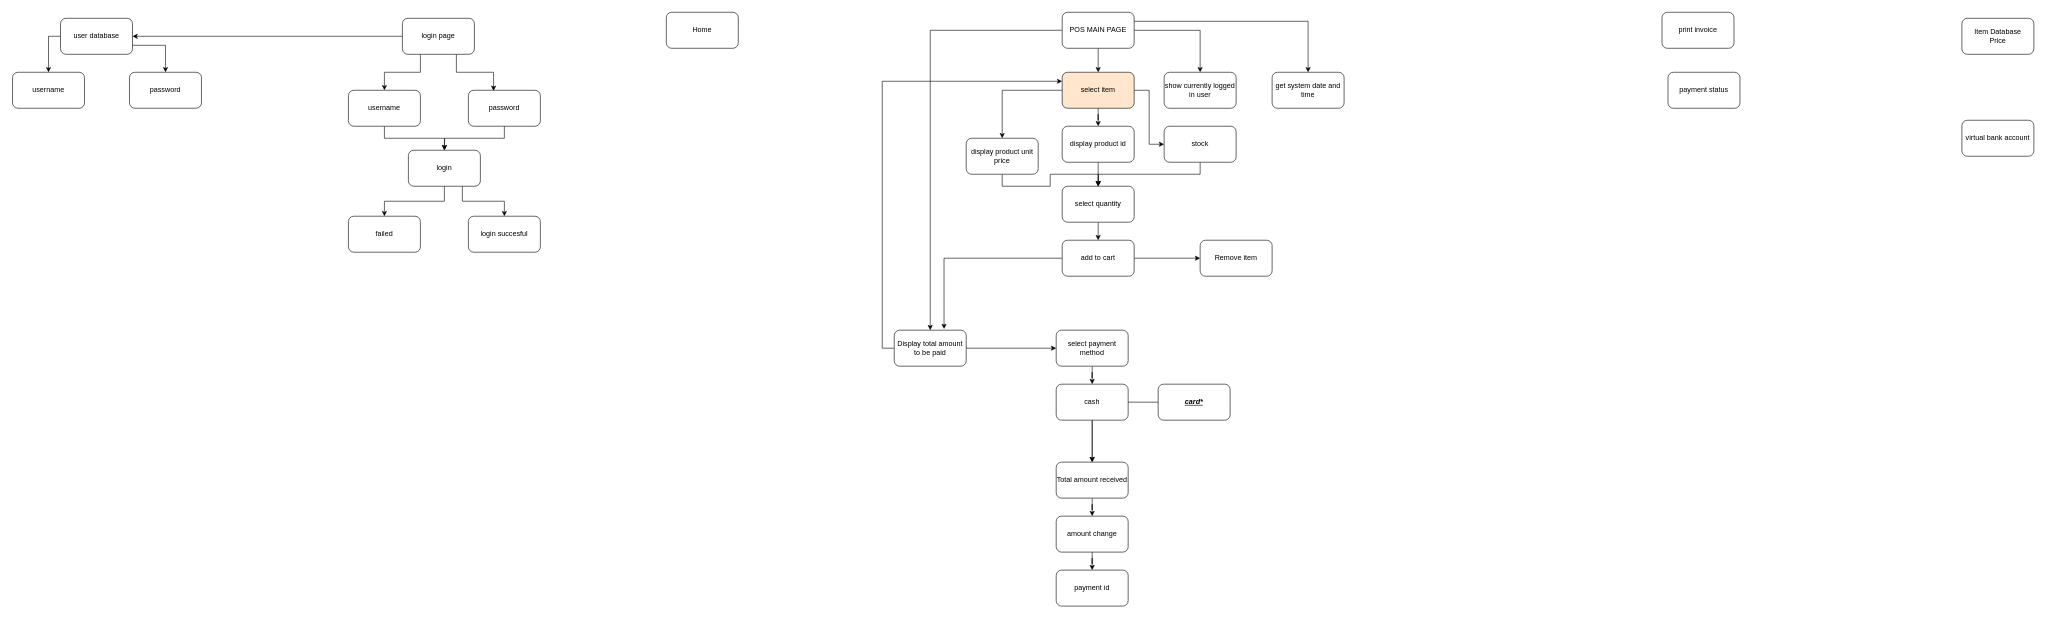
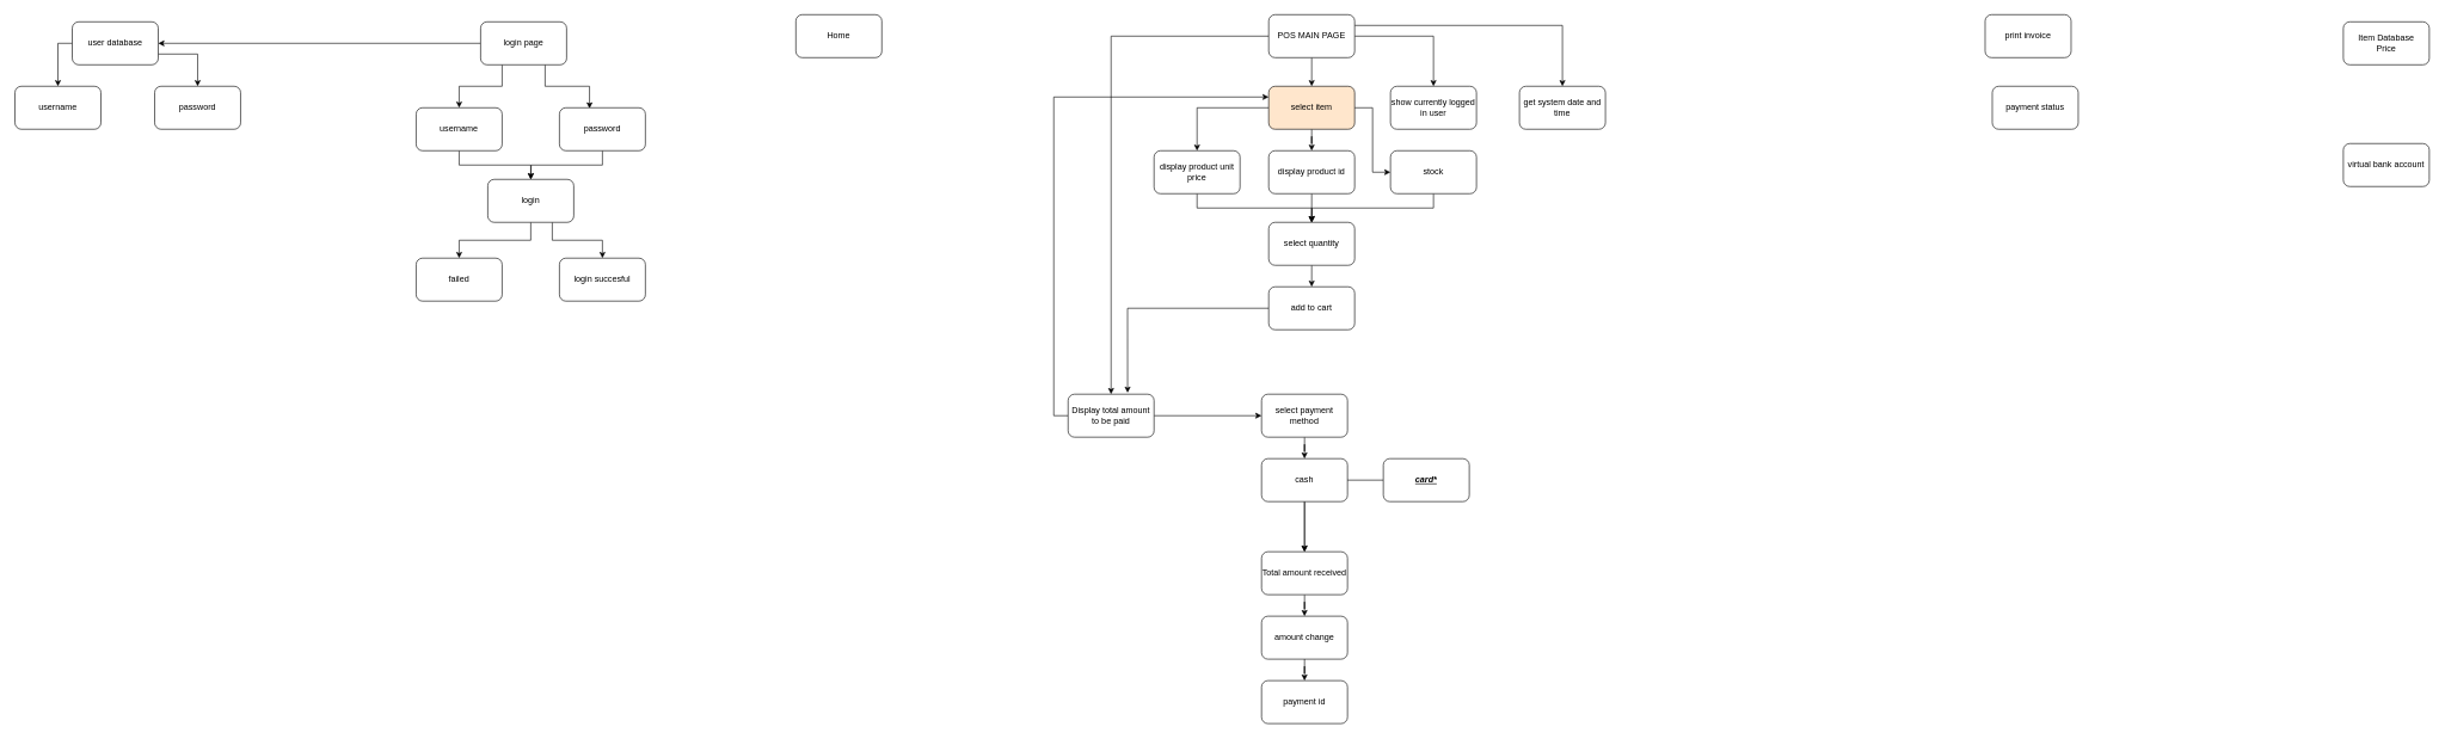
  <mxCell id="0" />
  <mxCell id="1" parent="0" />
  <mxCell id="2" style="edgeStyle=orthogonalEdgeStyle;rounded=0;orthogonalLoop=1;jettySize=auto;html=1;exitX=0;exitY=0.5;exitDx=0;exitDy=0;" edge="1" parent="1" source="5" target="9"><mxGeometry relative="1" as="geometry" /></mxCell>
  <mxCell id="3" style="edgeStyle=orthogonalEdgeStyle;rounded=0;orthogonalLoop=1;jettySize=auto;html=1;exitX=0.25;exitY=1;exitDx=0;exitDy=0;" edge="1" parent="1" source="5" target="17"><mxGeometry relative="1" as="geometry" /></mxCell>
  <mxCell id="4" style="edgeStyle=orthogonalEdgeStyle;rounded=0;orthogonalLoop=1;jettySize=auto;html=1;exitX=0.75;exitY=1;exitDx=0;exitDy=0;entryX=0.35;entryY=0.017;entryDx=0;entryDy=0;entryPerimeter=0;" edge="1" parent="1" source="5" target="19"><mxGeometry relative="1" as="geometry" /></mxCell>
  <mxCell id="5" value="login page" style="rounded=1;whiteSpace=wrap;html=1;" vertex="1" parent="1"><mxGeometry x="670" y="30" width="120" height="60" as="geometry" /></mxCell>
  <mxCell id="6" value="Item Database&lt;br&gt;Price" style="rounded=1;whiteSpace=wrap;html=1;" vertex="1" parent="1"><mxGeometry x="3270" y="30" width="120" height="60" as="geometry" /></mxCell>
  <mxCell id="7" style="edgeStyle=orthogonalEdgeStyle;rounded=0;orthogonalLoop=1;jettySize=auto;html=1;exitX=0;exitY=0.5;exitDx=0;exitDy=0;" edge="1" parent="1" source="9" target="55"><mxGeometry relative="1" as="geometry" /></mxCell>
  <mxCell id="8" style="edgeStyle=orthogonalEdgeStyle;rounded=0;orthogonalLoop=1;jettySize=auto;html=1;exitX=1;exitY=0.75;exitDx=0;exitDy=0;" edge="1" parent="1" source="9" target="56"><mxGeometry relative="1" as="geometry" /></mxCell>
  <mxCell id="9" value="user database" style="rounded=1;whiteSpace=wrap;html=1;" vertex="1" parent="1"><mxGeometry x="100" y="30" width="120" height="60" as="geometry" /></mxCell>
  <mxCell id="10" value="Home" style="rounded=1;whiteSpace=wrap;html=1;" vertex="1" parent="1"><mxGeometry x="1110" y="20" width="120" height="60" as="geometry" /></mxCell>
  <mxCell id="11" style="edgeStyle=orthogonalEdgeStyle;rounded=0;orthogonalLoop=1;jettySize=auto;html=1;" edge="1" parent="1" source="15" target="28"><mxGeometry relative="1" as="geometry" /></mxCell>
  <mxCell id="12" style="edgeStyle=orthogonalEdgeStyle;rounded=0;orthogonalLoop=1;jettySize=auto;html=1;" edge="1" parent="1" source="15" target="35"><mxGeometry relative="1" as="geometry" /></mxCell>
  <mxCell id="13" style="edgeStyle=orthogonalEdgeStyle;rounded=0;orthogonalLoop=1;jettySize=auto;html=1;exitX=0;exitY=0.5;exitDx=0;exitDy=0;entryX=0.5;entryY=0;entryDx=0;entryDy=0;" edge="1" parent="1" source="15" target="22"><mxGeometry relative="1" as="geometry" /></mxCell>
  <mxCell id="14" style="edgeStyle=orthogonalEdgeStyle;rounded=0;orthogonalLoop=1;jettySize=auto;html=1;exitX=1;exitY=0.25;exitDx=0;exitDy=0;entryX=0.5;entryY=0;entryDx=0;entryDy=0;" edge="1" parent="1" source="15" target="36"><mxGeometry relative="1" as="geometry" /></mxCell>
  <mxCell id="15" value="POS MAIN PAGE" style="rounded=1;whiteSpace=wrap;html=1;" vertex="1" parent="1"><mxGeometry x="1770" y="20" width="120" height="60" as="geometry" /></mxCell>
  <mxCell id="16" style="edgeStyle=orthogonalEdgeStyle;rounded=0;orthogonalLoop=1;jettySize=auto;html=1;exitX=0.5;exitY=1;exitDx=0;exitDy=0;" edge="1" parent="1" source="17" target="61"><mxGeometry relative="1" as="geometry" /></mxCell>
  <mxCell id="17" value="username" style="rounded=1;whiteSpace=wrap;html=1;" vertex="1" parent="1"><mxGeometry x="580" y="150" width="120" height="60" as="geometry" /></mxCell>
  <mxCell id="18" style="edgeStyle=orthogonalEdgeStyle;rounded=0;orthogonalLoop=1;jettySize=auto;html=1;exitX=0.5;exitY=1;exitDx=0;exitDy=0;" edge="1" parent="1" source="19"><mxGeometry relative="1" as="geometry"><mxPoint x="740" y="250" as="targetPoint" /></mxGeometry></mxCell>
  <mxCell id="19" value="password" style="rounded=1;whiteSpace=wrap;html=1;" vertex="1" parent="1"><mxGeometry x="780" y="150" width="120" height="60" as="geometry" /></mxCell>
  <mxCell id="20" style="edgeStyle=orthogonalEdgeStyle;rounded=0;orthogonalLoop=1;jettySize=auto;html=1;exitX=1;exitY=0.5;exitDx=0;exitDy=0;entryX=0;entryY=0.5;entryDx=0;entryDy=0;" edge="1" parent="1" source="22" target="50"><mxGeometry relative="1" as="geometry" /></mxCell>
  <mxCell id="21" style="edgeStyle=orthogonalEdgeStyle;rounded=0;orthogonalLoop=1;jettySize=auto;html=1;exitX=0;exitY=0.5;exitDx=0;exitDy=0;entryX=0;entryY=0.25;entryDx=0;entryDy=0;" edge="1" parent="1" source="22" target="28"><mxGeometry relative="1" as="geometry" /></mxCell>
  <mxCell id="22" value="Display total amount to be paid" style="rounded=1;whiteSpace=wrap;html=1;" vertex="1" parent="1"><mxGeometry x="1490" y="550" width="120" height="60" as="geometry" /></mxCell>
  <mxCell id="23" value="print invoice" style="rounded=1;whiteSpace=wrap;html=1;" vertex="1" parent="1"><mxGeometry x="2770" y="20" width="120" height="60" as="geometry" /></mxCell>
- <mxCell id="24" value="Remove item" style="rounded=1;whiteSpace=wrap;html=1;" vertex="1" parent="1"><mxGeometry x="2000" y="400" width="120" height="60" as="geometry" /></mxCell>
  <mxCell id="25" style="edgeStyle=orthogonalEdgeStyle;rounded=0;orthogonalLoop=1;jettySize=auto;html=1;exitX=0.5;exitY=1;exitDx=0;exitDy=0;" edge="1" parent="1" source="28" target="38"><mxGeometry relative="1" as="geometry" /></mxCell>
  <mxCell id="26" style="edgeStyle=orthogonalEdgeStyle;rounded=0;orthogonalLoop=1;jettySize=auto;html=1;exitX=0;exitY=0.5;exitDx=0;exitDy=0;entryX=0.5;entryY=0;entryDx=0;entryDy=0;" edge="1" parent="1" source="28" target="40"><mxGeometry relative="1" as="geometry" /></mxCell>
  <mxCell id="27" style="edgeStyle=orthogonalEdgeStyle;rounded=0;orthogonalLoop=1;jettySize=auto;html=1;exitX=1;exitY=0.5;exitDx=0;exitDy=0;entryX=0;entryY=0.5;entryDx=0;entryDy=0;" edge="1" parent="1" source="28" target="46"><mxGeometry relative="1" as="geometry" /></mxCell>
  <mxCell id="28" value="select item" style="rounded=1;whiteSpace=wrap;html=1;fillColor=#ffe6cc;" vertex="1" parent="1"><mxGeometry x="1770" y="120" width="120" height="60" as="geometry" /></mxCell>
  <mxCell id="29" style="edgeStyle=orthogonalEdgeStyle;rounded=0;orthogonalLoop=1;jettySize=auto;html=1;exitX=0.5;exitY=1;exitDx=0;exitDy=0;" edge="1" parent="1" source="30" target="44"><mxGeometry relative="1" as="geometry" /></mxCell>
  <mxCell id="30" value="amount change" style="rounded=1;whiteSpace=wrap;html=1;" vertex="1" parent="1"><mxGeometry x="1760" y="860" width="120" height="60" as="geometry" /></mxCell>
  <mxCell id="31" style="edgeStyle=orthogonalEdgeStyle;rounded=0;orthogonalLoop=1;jettySize=auto;html=1;exitX=0.5;exitY=1;exitDx=0;exitDy=0;" edge="1" parent="1" source="32" target="30"><mxGeometry relative="1" as="geometry" /></mxCell>
  <mxCell id="32" value="Total amount received" style="rounded=1;whiteSpace=wrap;html=1;" vertex="1" parent="1"><mxGeometry x="1760" y="770" width="120" height="60" as="geometry" /></mxCell>
  <mxCell id="33" value="payment status" style="rounded=1;whiteSpace=wrap;html=1;" vertex="1" parent="1"><mxGeometry x="2780" y="120" width="120" height="60" as="geometry" /></mxCell>
  <mxCell id="34" value="virtual bank account" style="rounded=1;whiteSpace=wrap;html=1;" vertex="1" parent="1"><mxGeometry x="3270" y="200" width="120" height="60" as="geometry" /></mxCell>
  <mxCell id="35" value="show currently logged in user" style="rounded=1;whiteSpace=wrap;html=1;" vertex="1" parent="1"><mxGeometry x="1940" y="120" width="120" height="60" as="geometry" /></mxCell>
  <mxCell id="36" value="get system date and time" style="rounded=1;whiteSpace=wrap;html=1;" vertex="1" parent="1"><mxGeometry x="2120" y="120" width="120" height="60" as="geometry" /></mxCell>
  <mxCell id="37" style="edgeStyle=orthogonalEdgeStyle;rounded=0;orthogonalLoop=1;jettySize=auto;html=1;exitX=0.5;exitY=1;exitDx=0;exitDy=0;" edge="1" parent="1" source="38"><mxGeometry relative="1" as="geometry"><mxPoint x="1830" y="310" as="targetPoint" /></mxGeometry></mxCell>
  <mxCell id="38" value="display product id" style="rounded=1;whiteSpace=wrap;html=1;" vertex="1" parent="1"><mxGeometry x="1770" y="210" width="120" height="60" as="geometry" /></mxCell>
  <mxCell id="39" style="edgeStyle=orthogonalEdgeStyle;rounded=0;orthogonalLoop=1;jettySize=auto;html=1;exitX=0.5;exitY=1;exitDx=0;exitDy=0;entryX=0.5;entryY=0;entryDx=0;entryDy=0;" edge="1" parent="1" source="40" target="48"><mxGeometry relative="1" as="geometry" /></mxCell>
- <mxCell id="40" value="display product unit price" style="rounded=1;whiteSpace=wrap;html=1;" vertex="1" parent="1"><mxGeometry x="1610" y="230" width="120" height="60" as="geometry" /></mxCell>
+ <mxCell id="40" value="display product unit price" style="rounded=1;whiteSpace=wrap;html=1;" vertex="1" parent="1"><mxGeometry x="1610" y="210" width="120" height="60" as="geometry" /></mxCell>
  <mxCell id="41" style="edgeStyle=orthogonalEdgeStyle;rounded=0;orthogonalLoop=1;jettySize=auto;html=1;exitX=0;exitY=0.5;exitDx=0;exitDy=0;entryX=0.692;entryY=-0.033;entryDx=0;entryDy=0;entryPerimeter=0;" edge="1" parent="1" source="43" target="22"><mxGeometry relative="1" as="geometry" /></mxCell>
- <mxCell id="42" style="edgeStyle=orthogonalEdgeStyle;rounded=0;orthogonalLoop=1;jettySize=auto;html=1;exitX=1;exitY=0.5;exitDx=0;exitDy=0;entryX=0;entryY=0.5;entryDx=0;entryDy=0;" edge="1" parent="1" source="43" target="24"><mxGeometry relative="1" as="geometry" /></mxCell>
  <mxCell id="43" value="add to cart" style="rounded=1;whiteSpace=wrap;html=1;" vertex="1" parent="1"><mxGeometry x="1770" y="400" width="120" height="60" as="geometry" /></mxCell>
  <mxCell id="44" value="payment id" style="rounded=1;whiteSpace=wrap;html=1;" vertex="1" parent="1"><mxGeometry x="1760" y="950" width="120" height="60" as="geometry" /></mxCell>
  <mxCell id="45" style="edgeStyle=orthogonalEdgeStyle;rounded=0;orthogonalLoop=1;jettySize=auto;html=1;exitX=0.5;exitY=1;exitDx=0;exitDy=0;" edge="1" parent="1" source="46"><mxGeometry relative="1" as="geometry"><mxPoint x="1830" y="310" as="targetPoint" /></mxGeometry></mxCell>
  <mxCell id="46" value="stock" style="rounded=1;whiteSpace=wrap;html=1;" vertex="1" parent="1"><mxGeometry x="1940" y="210" width="120" height="60" as="geometry" /></mxCell>
  <mxCell id="47" style="edgeStyle=orthogonalEdgeStyle;rounded=0;orthogonalLoop=1;jettySize=auto;html=1;exitX=0.5;exitY=1;exitDx=0;exitDy=0;entryX=0.5;entryY=0;entryDx=0;entryDy=0;" edge="1" parent="1" source="48" target="43"><mxGeometry relative="1" as="geometry" /></mxCell>
  <mxCell id="48" value="select quantity" style="rounded=1;whiteSpace=wrap;html=1;" vertex="1" parent="1"><mxGeometry x="1770" y="310" width="120" height="60" as="geometry" /></mxCell>
  <mxCell id="49" value="" style="edgeStyle=orthogonalEdgeStyle;rounded=0;orthogonalLoop=1;jettySize=auto;html=1;" edge="1" parent="1" source="50" target="54"><mxGeometry relative="1" as="geometry" /></mxCell>
  <mxCell id="50" value="select payment method" style="rounded=1;whiteSpace=wrap;html=1;" vertex="1" parent="1"><mxGeometry x="1760" y="550" width="120" height="60" as="geometry" /></mxCell>
  <mxCell id="51" style="edgeStyle=orthogonalEdgeStyle;rounded=0;orthogonalLoop=1;jettySize=auto;html=1;" edge="1" parent="1" source="52" target="32"><mxGeometry relative="1" as="geometry" /></mxCell>
  <mxCell id="52" value="&lt;b&gt;&lt;i&gt;&lt;u&gt;card*&lt;/u&gt;&lt;/i&gt;&lt;/b&gt;" style="rounded=1;whiteSpace=wrap;html=1;" vertex="1" parent="1"><mxGeometry x="1930" y="640" width="120" height="60" as="geometry" /></mxCell>
  <mxCell id="53" style="edgeStyle=orthogonalEdgeStyle;rounded=0;orthogonalLoop=1;jettySize=auto;html=1;exitX=0.5;exitY=1;exitDx=0;exitDy=0;" edge="1" parent="1" source="54" target="32"><mxGeometry relative="1" as="geometry" /></mxCell>
  <mxCell id="54" value="cash" style="rounded=1;whiteSpace=wrap;html=1;" vertex="1" parent="1"><mxGeometry x="1760" y="640" width="120" height="60" as="geometry" /></mxCell>
  <mxCell id="55" value="username" style="rounded=1;whiteSpace=wrap;html=1;" vertex="1" parent="1"><mxGeometry x="20" y="120" width="120" height="60" as="geometry" /></mxCell>
  <mxCell id="56" value="password" style="rounded=1;whiteSpace=wrap;html=1;" vertex="1" parent="1"><mxGeometry x="215" y="120" width="120" height="60" as="geometry" /></mxCell>
  <mxCell id="57" value="login succesful" style="rounded=1;whiteSpace=wrap;html=1;" vertex="1" parent="1"><mxGeometry x="780" y="360" width="120" height="60" as="geometry" /></mxCell>
  <mxCell id="58" value="failed" style="rounded=1;whiteSpace=wrap;html=1;" vertex="1" parent="1"><mxGeometry x="580" y="360" width="120" height="60" as="geometry" /></mxCell>
  <mxCell id="59" style="edgeStyle=orthogonalEdgeStyle;rounded=0;orthogonalLoop=1;jettySize=auto;html=1;exitX=0.5;exitY=1;exitDx=0;exitDy=0;entryX=0.5;entryY=0;entryDx=0;entryDy=0;" edge="1" parent="1" source="61" target="58"><mxGeometry relative="1" as="geometry" /></mxCell>
  <mxCell id="60" style="edgeStyle=orthogonalEdgeStyle;rounded=0;orthogonalLoop=1;jettySize=auto;html=1;exitX=0.75;exitY=1;exitDx=0;exitDy=0;" edge="1" parent="1" source="61" target="57"><mxGeometry relative="1" as="geometry" /></mxCell>
  <mxCell id="61" value="login" style="rounded=1;whiteSpace=wrap;html=1;" vertex="1" parent="1"><mxGeometry x="680" y="250" width="120" height="60" as="geometry" /></mxCell>
